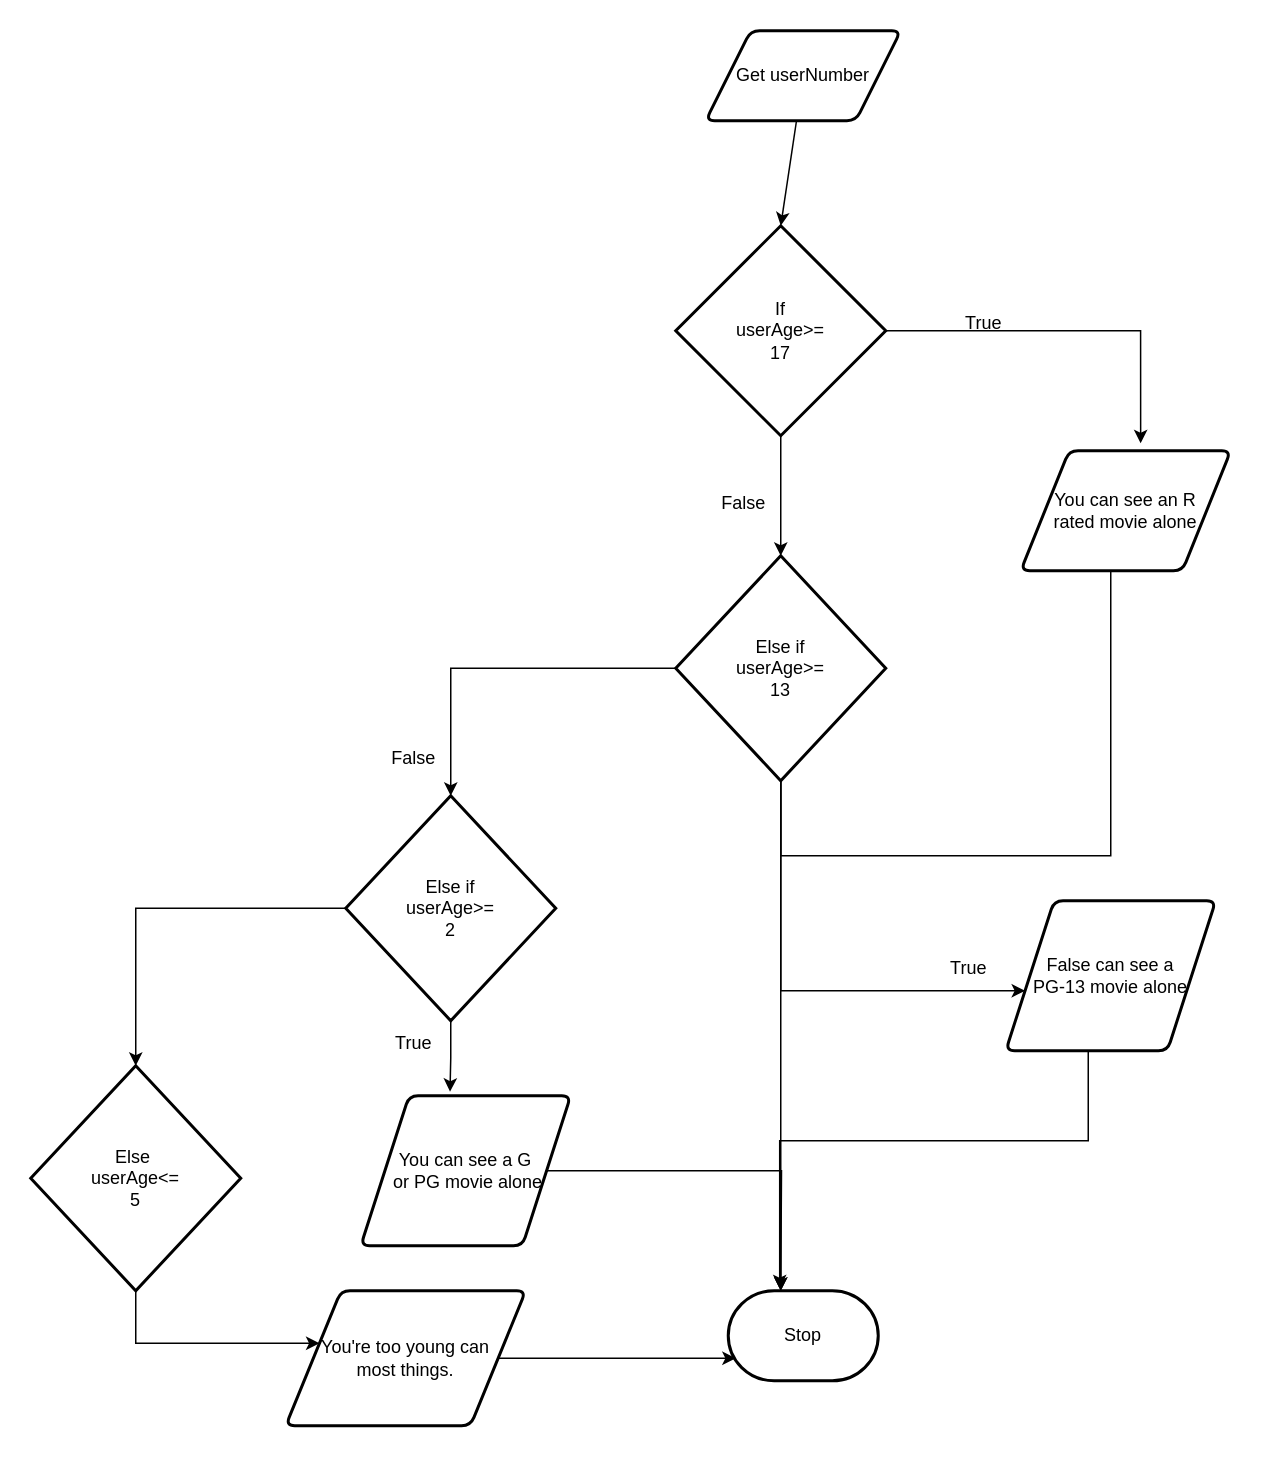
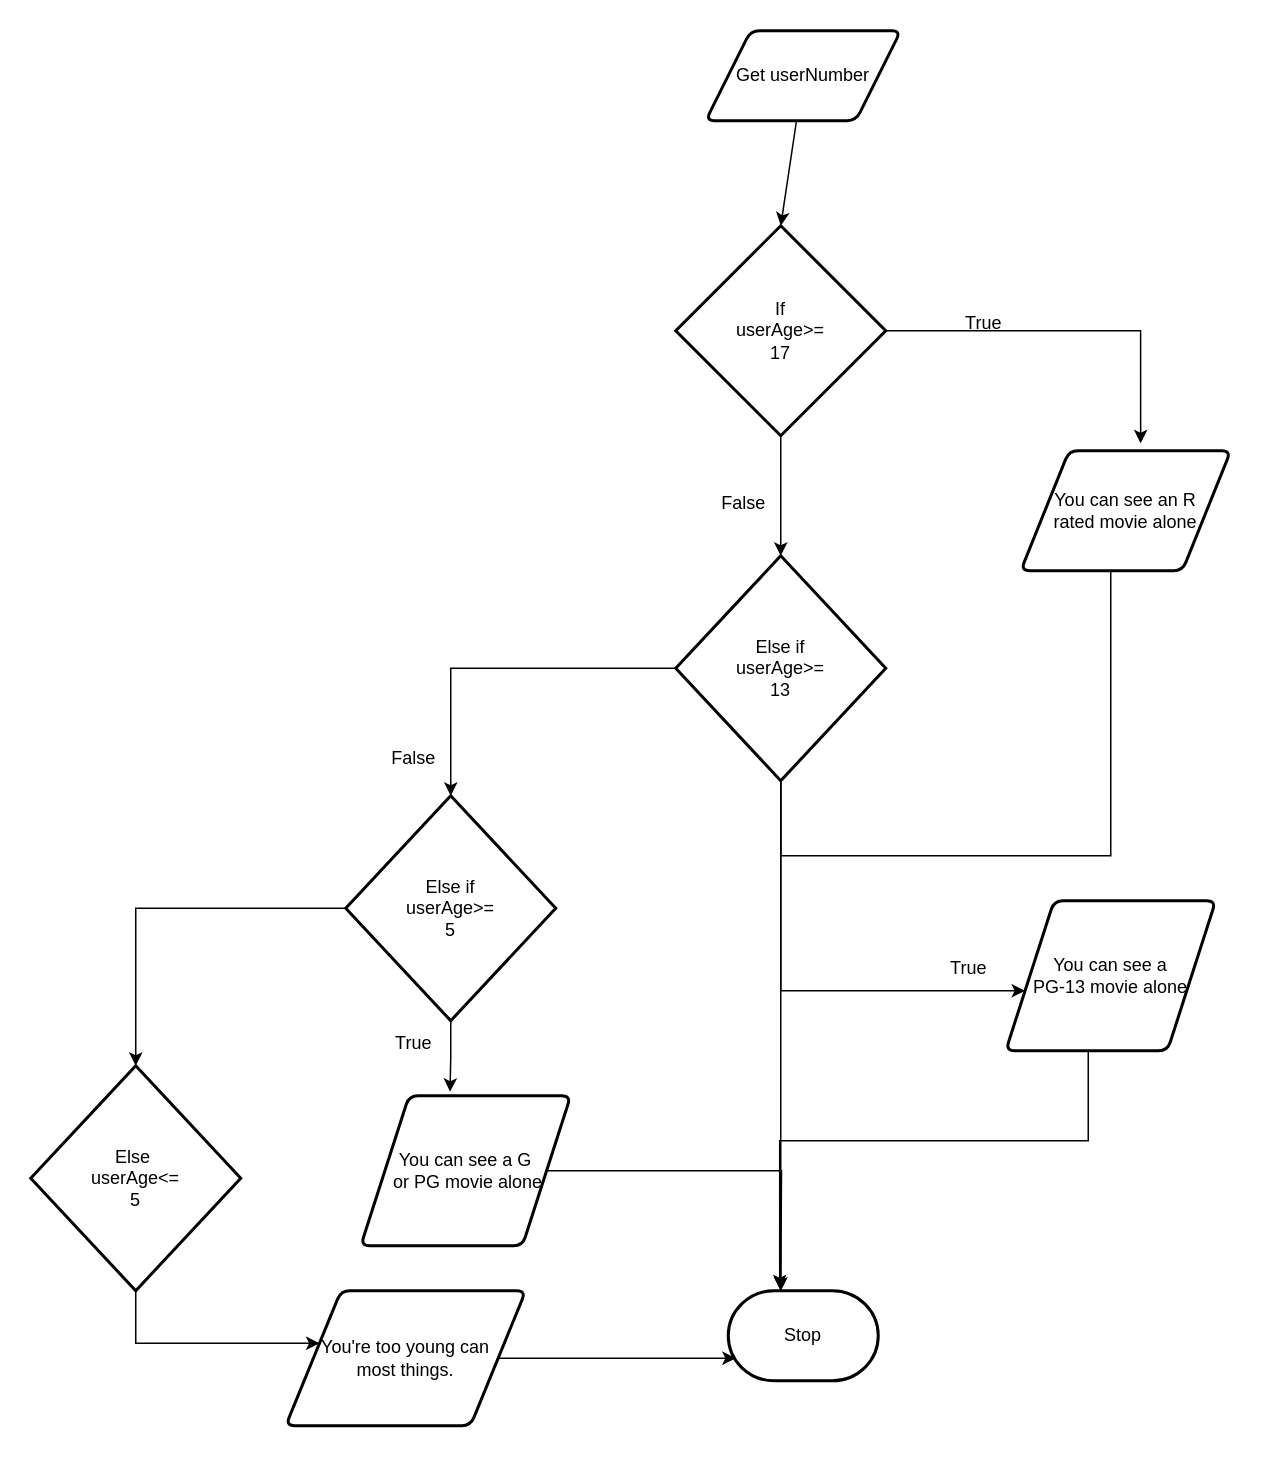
  <mxCell id="0" />
  <mxCell id="1" parent="0" />
  <mxCell id="2" value="Stop" style="strokeWidth=2;html=1;shape=mxgraph.flowchart.terminator;whiteSpace=wrap;" vertex="1" parent="1"><mxGeometry x="485" y="860" width="100" height="60" as="geometry" /></mxCell>
  <mxCell id="3" style="edgeStyle=none;html=1;entryX=0.5;entryY=0;entryDx=0;entryDy=0;entryPerimeter=0;" edge="1" parent="1" source="4" target="7"><mxGeometry relative="1" as="geometry" /></mxCell>
  <mxCell id="4" value="Get userNumber" style="shape=parallelogram;html=1;strokeWidth=2;perimeter=parallelogramPerimeter;whiteSpace=wrap;rounded=1;arcSize=12;size=0.23;" vertex="1" parent="1"><mxGeometry x="470" y="20" width="130" height="60" as="geometry" /></mxCell>
  <mxCell id="5" style="edgeStyle=orthogonalEdgeStyle;shape=connector;rounded=1;html=1;entryX=0.5;entryY=0;entryDx=0;entryDy=0;entryPerimeter=0;labelBackgroundColor=default;strokeColor=default;fontFamily=Helvetica;fontSize=12;fontColor=default;endArrow=classic;" edge="1" parent="1" source="7" target="14"><mxGeometry relative="1" as="geometry" /></mxCell>
  <mxCell id="6" style="edgeStyle=orthogonalEdgeStyle;html=1;entryX=0.571;entryY=-0.062;entryDx=0;entryDy=0;entryPerimeter=0;rounded=0;" edge="1" parent="1" source="7" target="9"><mxGeometry relative="1" as="geometry" /></mxCell>
  <mxCell id="7" value="If&lt;br&gt;userAge&amp;gt;=&lt;br&gt;17" style="strokeWidth=2;html=1;shape=mxgraph.flowchart.decision;whiteSpace=wrap;" vertex="1" parent="1"><mxGeometry x="450" y="150" width="140" height="140" as="geometry" /></mxCell>
  <mxCell id="8" style="edgeStyle=orthogonalEdgeStyle;shape=connector;rounded=0;html=1;entryX=0.5;entryY=0;entryDx=0;entryDy=0;entryPerimeter=0;labelBackgroundColor=default;strokeColor=default;fontFamily=Helvetica;fontSize=11;fontColor=default;endArrow=classic;" edge="1" parent="1" source="9" target="14"><mxGeometry relative="1" as="geometry"><Array as="points"><mxPoint x="740" y="570" /><mxPoint x="520" y="570" /></Array></mxGeometry></mxCell>
  <mxCell id="9" value="You can see an R &lt;br&gt;rated movie alone" style="shape=parallelogram;html=1;strokeWidth=2;perimeter=parallelogramPerimeter;whiteSpace=wrap;rounded=1;arcSize=12;size=0.23;" vertex="1" parent="1"><mxGeometry x="680" y="300" width="140" height="80" as="geometry" /></mxCell>
  <mxCell id="10" value="True" style="text;html=1;align=center;verticalAlign=middle;resizable=0;points=[];autosize=1;strokeColor=none;fillColor=none;" vertex="1" parent="1"><mxGeometry x="630" y="200" width="50" height="30" as="geometry" /></mxCell>
  <mxCell id="11" style="edgeStyle=orthogonalEdgeStyle;shape=connector;rounded=0;html=1;labelBackgroundColor=default;strokeColor=default;fontFamily=Helvetica;fontSize=12;fontColor=default;endArrow=classic;" edge="1" parent="1" source="14" target="17"><mxGeometry relative="1" as="geometry"><mxPoint x="720" y="770" as="targetPoint" /><Array as="points"><mxPoint x="520" y="660" /></Array></mxGeometry></mxCell>
  <mxCell id="12" style="edgeStyle=none;html=1;" edge="1" parent="1" source="14"><mxGeometry relative="1" as="geometry"><mxPoint x="520" y="860" as="targetPoint" /><Array as="points"><mxPoint x="520" y="740" /></Array></mxGeometry></mxCell>
  <mxCell id="13" style="edgeStyle=orthogonalEdgeStyle;rounded=0;html=1;entryX=0.5;entryY=0;entryDx=0;entryDy=0;entryPerimeter=0;" edge="1" parent="1" source="14" target="22"><mxGeometry relative="1" as="geometry" /></mxCell>
  <mxCell id="14" value="Else if&lt;br&gt;userAge&amp;gt;=&lt;br&gt;13" style="strokeWidth=2;html=1;shape=mxgraph.flowchart.decision;whiteSpace=wrap;" vertex="1" parent="1"><mxGeometry x="450" y="370" width="140" height="150" as="geometry" /></mxCell>
  <mxCell id="15" value="False" style="text;html=1;align=center;verticalAlign=middle;resizable=0;points=[];autosize=1;strokeColor=none;fillColor=none;fontSize=12;fontFamily=Helvetica;fontColor=default;" vertex="1" parent="1"><mxGeometry x="470" y="320" width="50" height="30" as="geometry" /></mxCell>
  <mxCell id="16" style="edgeStyle=orthogonalEdgeStyle;shape=connector;rounded=0;html=1;entryX=0.343;entryY=-0.027;entryDx=0;entryDy=0;entryPerimeter=0;labelBackgroundColor=default;strokeColor=default;fontFamily=Helvetica;fontSize=11;fontColor=default;endArrow=classic;" edge="1" parent="1" source="17" target="2"><mxGeometry relative="1" as="geometry"><Array as="points"><mxPoint x="725" y="760" /><mxPoint x="519" y="760" /></Array></mxGeometry></mxCell>
- <mxCell id="17" value="False can see a &lt;br&gt;PG-13 movie alone" style="shape=parallelogram;html=1;strokeWidth=2;perimeter=parallelogramPerimeter;whiteSpace=wrap;rounded=1;arcSize=12;size=0.23;fontFamily=Helvetica;fontSize=12;fontColor=default;fillColor=none;gradientColor=none;" vertex="1" parent="1"><mxGeometry x="670" y="600" width="140" height="100" as="geometry" /></mxCell>
+ <mxCell id="17" value="You can see a &lt;br&gt;PG-13 movie alone" style="shape=parallelogram;html=1;strokeWidth=2;perimeter=parallelogramPerimeter;whiteSpace=wrap;rounded=1;arcSize=12;size=0.23;fontFamily=Helvetica;fontSize=12;fontColor=default;fillColor=none;gradientColor=none;" vertex="1" parent="1"><mxGeometry x="670" y="600" width="140" height="100" as="geometry" /></mxCell>
  <mxCell id="18" value="True" style="text;html=1;align=center;verticalAlign=middle;resizable=0;points=[];autosize=1;strokeColor=none;fillColor=none;fontSize=12;fontFamily=Helvetica;fontColor=default;" vertex="1" parent="1"><mxGeometry x="620" y="630" width="50" height="30" as="geometry" /></mxCell>
  <mxCell id="19" value="False" style="text;html=1;align=center;verticalAlign=middle;resizable=0;points=[];autosize=1;strokeColor=none;fillColor=none;fontSize=12;fontFamily=Helvetica;fontColor=default;" vertex="1" parent="1"><mxGeometry x="250" y="490" width="50" height="30" as="geometry" /></mxCell>
  <mxCell id="20" style="edgeStyle=orthogonalEdgeStyle;rounded=0;html=1;exitX=0.5;exitY=1;exitDx=0;exitDy=0;exitPerimeter=0;entryX=0.425;entryY=-0.027;entryDx=0;entryDy=0;entryPerimeter=0;" edge="1" parent="1" source="22" target="25"><mxGeometry relative="1" as="geometry" /></mxCell>
  <mxCell id="21" style="edgeStyle=orthogonalEdgeStyle;rounded=0;html=1;exitX=0;exitY=0.5;exitDx=0;exitDy=0;exitPerimeter=0;entryX=0.5;entryY=0;entryDx=0;entryDy=0;entryPerimeter=0;" edge="1" parent="1" source="22" target="27"><mxGeometry relative="1" as="geometry"><mxPoint x="90" y="700" as="targetPoint" /></mxGeometry></mxCell>
- <mxCell id="22" value="Else if&lt;br&gt;userAge&amp;gt;=&lt;br&gt;2" style="strokeWidth=2;html=1;shape=mxgraph.flowchart.decision;whiteSpace=wrap;" vertex="1" parent="1"><mxGeometry x="230" y="530" width="140" height="150" as="geometry" /></mxCell>
+ <mxCell id="22" value="Else if&lt;br&gt;userAge&amp;gt;=&lt;br&gt;5" style="strokeWidth=2;html=1;shape=mxgraph.flowchart.decision;whiteSpace=wrap;" vertex="1" parent="1"><mxGeometry x="230" y="530" width="140" height="150" as="geometry" /></mxCell>
  <mxCell id="23" value="True" style="text;html=1;align=center;verticalAlign=middle;resizable=0;points=[];autosize=1;strokeColor=none;fillColor=none;" vertex="1" parent="1"><mxGeometry x="250" y="680" width="50" height="30" as="geometry" /></mxCell>
  <mxCell id="24" style="edgeStyle=orthogonalEdgeStyle;rounded=0;html=1;" edge="1" parent="1" source="25"><mxGeometry relative="1" as="geometry"><mxPoint x="520" y="860" as="targetPoint" /></mxGeometry></mxCell>
  <mxCell id="25" value="You can see a G&lt;br&gt;&amp;nbsp;or PG movie alone" style="shape=parallelogram;html=1;strokeWidth=2;perimeter=parallelogramPerimeter;whiteSpace=wrap;rounded=1;arcSize=12;size=0.23;fontFamily=Helvetica;fontSize=12;fontColor=default;fillColor=none;gradientColor=none;" vertex="1" parent="1"><mxGeometry x="240" y="730" width="140" height="100" as="geometry" /></mxCell>
  <mxCell id="26" style="edgeStyle=orthogonalEdgeStyle;rounded=0;html=1;" edge="1" parent="1" source="27" target="29"><mxGeometry relative="1" as="geometry"><mxPoint x="160" y="930" as="targetPoint" /><Array as="points"><mxPoint x="90" y="895" /></Array></mxGeometry></mxCell>
  <mxCell id="27" value="Else&amp;nbsp;&lt;br&gt;userAge&amp;lt;=&lt;br&gt;5" style="strokeWidth=2;html=1;shape=mxgraph.flowchart.decision;whiteSpace=wrap;" vertex="1" parent="1"><mxGeometry x="20" y="710" width="140" height="150" as="geometry" /></mxCell>
  <mxCell id="28" style="edgeStyle=orthogonalEdgeStyle;rounded=0;html=1;exitX=1;exitY=0.5;exitDx=0;exitDy=0;entryX=0.05;entryY=0.75;entryDx=0;entryDy=0;entryPerimeter=0;" edge="1" parent="1" source="29" target="2"><mxGeometry relative="1" as="geometry" /></mxCell>
  <mxCell id="29" value="You're too young can &lt;br&gt;most things." style="shape=parallelogram;html=1;strokeWidth=2;perimeter=parallelogramPerimeter;whiteSpace=wrap;rounded=1;arcSize=12;size=0.23;fontFamily=Helvetica;fontSize=12;fontColor=default;fillColor=none;gradientColor=none;" vertex="1" parent="1"><mxGeometry x="190" y="860" width="160" height="90" as="geometry" /></mxCell>
